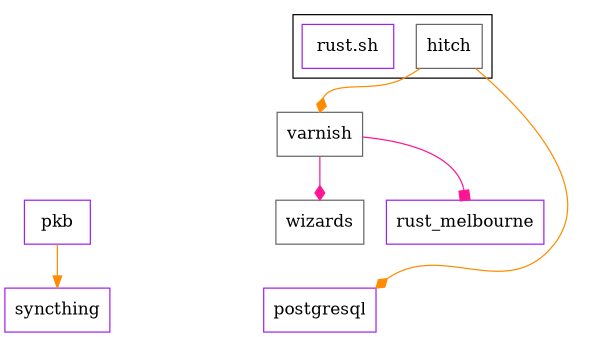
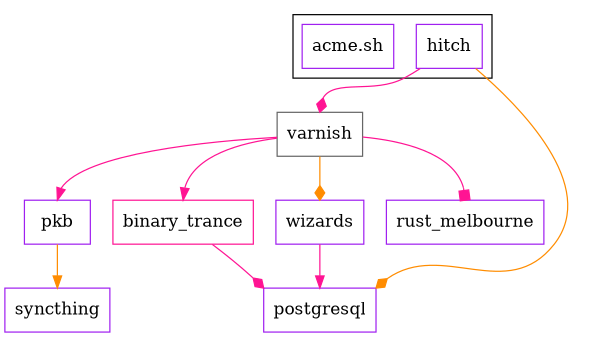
  digraph {
    node [color=purple shape=box]
    edge [arrowhead=diamond color=deeppink headport=n]
-   hitch [color=gray40]
-   "acme.sh" [label="rust.sh"]
+   hitch
+   "acme.sh"
    varnish [color=gray40]
    postgresql
    pkb
-   wizards [color=gray40]
+   binary_trance [color=deeppink]
+   wizards
    rust_melbourne
    syncthing
    subgraph cluster_1 {
      hitch
      "acme.sh"
    }
-   hitch -> varnish [color=darkorange]
+   hitch -> varnish
    hitch -> postgresql [color=darkorange headport=ne]
-   varnish -> wizards
+   varnish -> pkb [arrowhead=normal]
+   varnish -> binary_trance [arrowhead=normal]
+   varnish -> wizards [color=darkorange]
    varnish -> rust_melbourne [arrowhead=box]
    pkb -> syncthing [arrowhead=normal color=darkorange]
+   binary_trance -> postgresql [headport=nw]
+   wizards -> postgresql [arrowhead=normal]
  }
